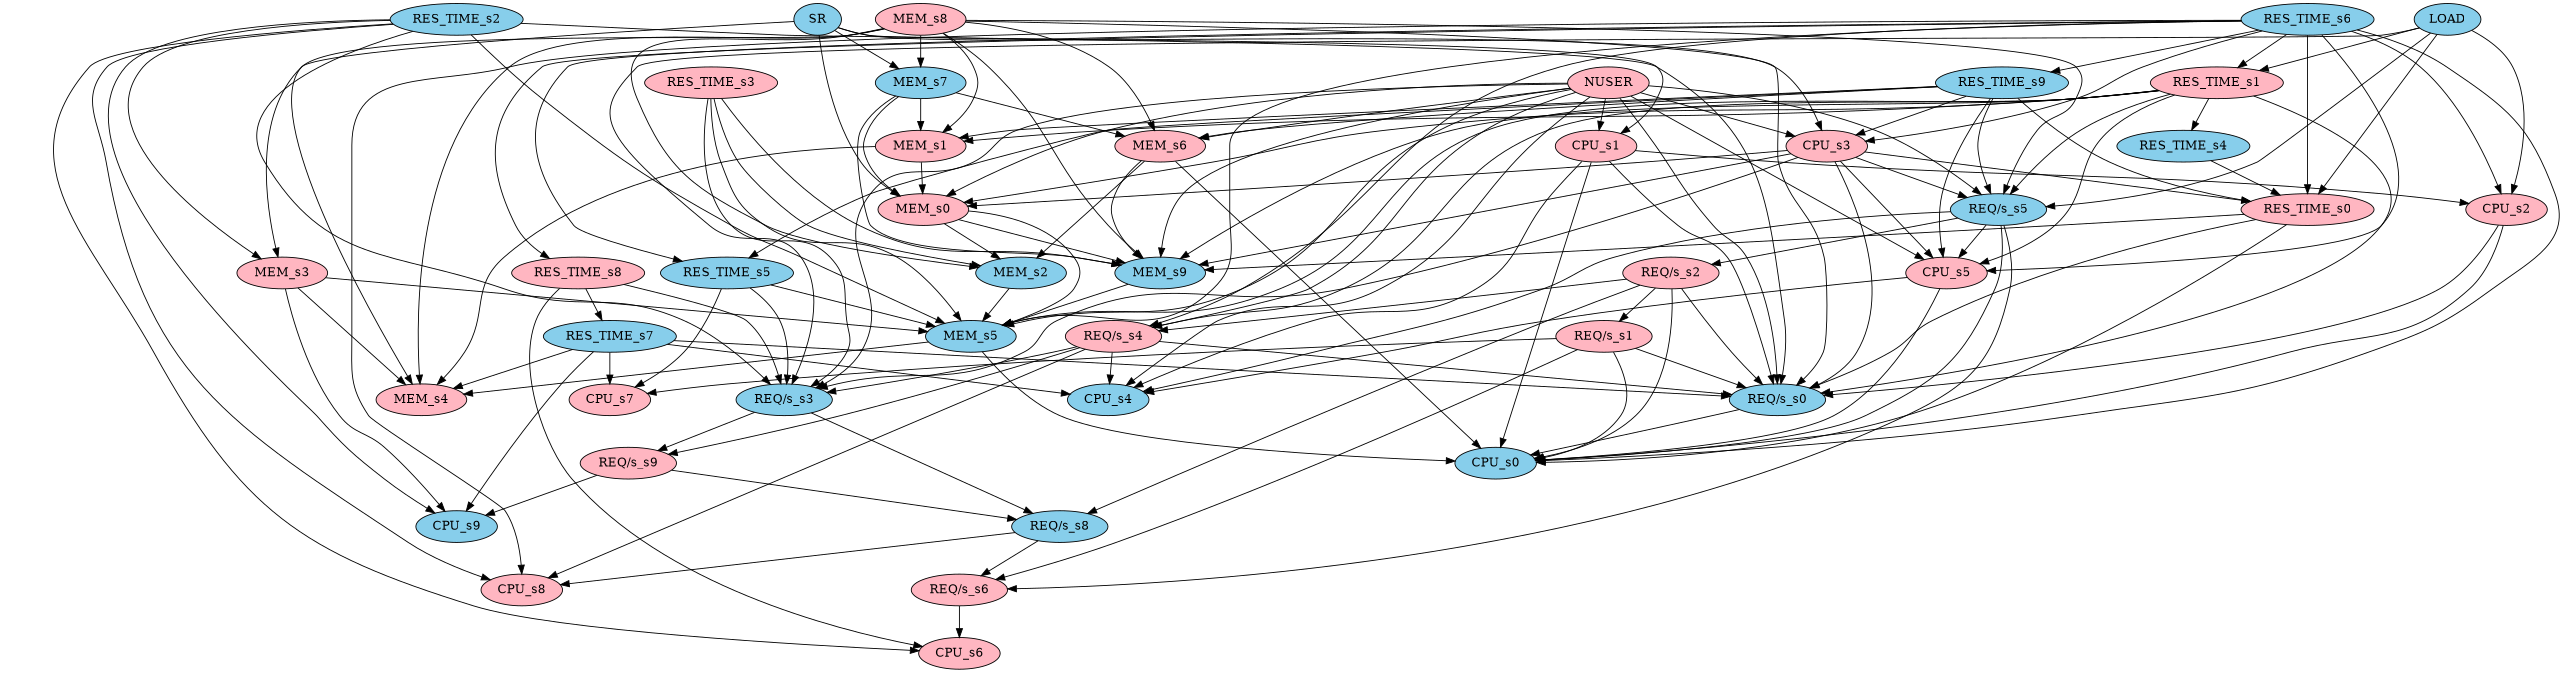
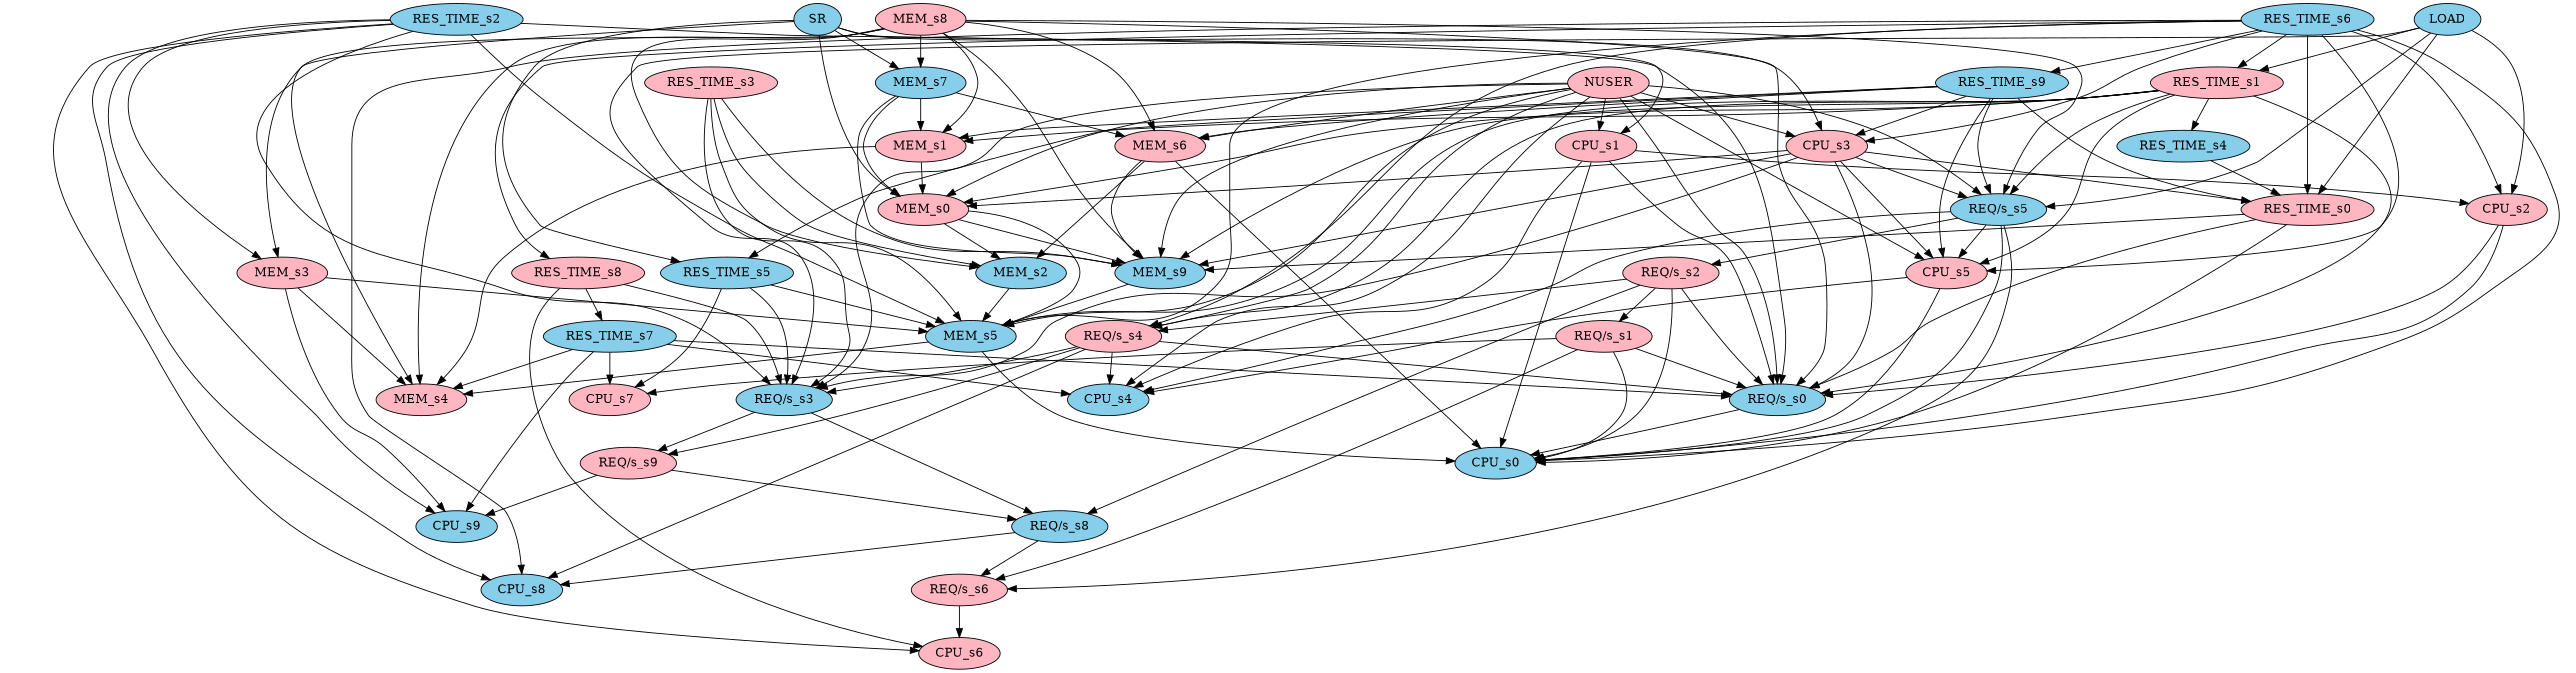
  strict digraph {
    node [fillcolor=lightpink style=filled]
    "REQ/s_s0" [fillcolor=skyblue]
    NUSER
    MEM_s0
    CPU_s1
    "REQ/s_s3" [fillcolor=skyblue]
    CPU_s3
    "REQ/s_s4"
    CPU_s4 [fillcolor=skyblue]
    "REQ/s_s5" [fillcolor=skyblue]
    CPU_s5
    MEM_s5 [fillcolor=skyblue]
    MEM_s6
    MEM_s9 [fillcolor=skyblue]
    CPU_s0 [fillcolor=skyblue]
    MEM_s2 [fillcolor=skyblue]
    CPU_s2
    "REQ/s_s8" [fillcolor=skyblue]
    "REQ/s_s9"
    RES_TIME_s0
-   CPU_s8
+   CPU_s8 [fillcolor=skyblue]
    "REQ/s_s6"
    "REQ/s_s2"
    MEM_s4
    CPU_s9 [fillcolor=skyblue]
    CPU_s6
    "REQ/s_s1"
    LOAD [fillcolor=skyblue]
    RES_TIME_s1
    MEM_s1
    RES_TIME_s4 [fillcolor=skyblue]
    SR [fillcolor=skyblue]
    MEM_s7 [fillcolor=skyblue]
    CPU_s7
    RES_TIME_s2 [fillcolor=skyblue]
    MEM_s3
    RES_TIME_s3
    RES_TIME_s5 [fillcolor=skyblue]
    RES_TIME_s6 [fillcolor=skyblue]
    RES_TIME_s8
    RES_TIME_s9 [fillcolor=skyblue]
    RES_TIME_s7 [fillcolor=skyblue]
    MEM_s8
    "REQ/s_s0" -> CPU_s0 [weight=0.35908499767134394]
    NUSER -> "REQ/s_s0" [weight=2.2177841056753334]
    NUSER -> MEM_s0 [weight=-1.2747193111444188]
    NUSER -> CPU_s1 [weight=5.7666785049890095]
    NUSER -> "REQ/s_s3" [weight=0.48429213781678077]
    NUSER -> CPU_s3 [weight=2.306646858964407]
    NUSER -> "REQ/s_s4" [weight=0.41349780349111476]
    NUSER -> CPU_s4 [weight=-0.373261886006937]
    NUSER -> "REQ/s_s5" [weight=1.2298603046655194]
    NUSER -> CPU_s5 [weight=-0.48467389024687374]
    NUSER -> MEM_s5 [weight=-0.728876091517304]
    NUSER -> MEM_s6 [weight=0.4285312941435116]
    NUSER -> MEM_s9 [weight=-1.1957779220239848]
    MEM_s0 -> MEM_s5 [weight=-0.32318703053702386]
    MEM_s0 -> MEM_s9 [weight=-0.4075980310830293]
    MEM_s0 -> MEM_s2 [weight=0.5164858981473283]
    CPU_s1 -> "REQ/s_s0" [weight=0.529483024037445]
    CPU_s1 -> CPU_s4 [weight=0.683497015865295]
    CPU_s1 -> CPU_s0 [weight=1.0557359365670802]
    CPU_s1 -> CPU_s2 [weight=1.1986411287560461]
    "REQ/s_s3" -> "REQ/s_s8" [weight=0.6975420774776974]
    "REQ/s_s3" -> "REQ/s_s9" [weight=0.41895155835922204]
    CPU_s3 -> "REQ/s_s0" [weight=-0.49202538608390356]
    CPU_s3 -> MEM_s0 [weight=0.5531188557164047]
    CPU_s3 -> "REQ/s_s3" [weight=0.7469304099189984]
    CPU_s3 -> "REQ/s_s5" [weight=1.0049343837684468]
    CPU_s3 -> CPU_s5 [weight=0.591711093696978]
    CPU_s3 -> MEM_s9 [weight=0.30225708339195956]
    CPU_s3 -> RES_TIME_s0 [weight=-0.4494318921847178]
    "REQ/s_s4" -> "REQ/s_s0" [weight=-0.711044507685892]
    "REQ/s_s4" -> "REQ/s_s3" [weight=0.5098333956186345]
    "REQ/s_s4" -> CPU_s4 [weight=2.0119120377677326]
    "REQ/s_s4" -> "REQ/s_s9" [weight=0.4002835732028439]
    "REQ/s_s4" -> CPU_s8 [weight=-0.3689536782077724]
    "REQ/s_s5" -> CPU_s4 [weight=-1.223872537411993]
    "REQ/s_s5" -> CPU_s5 [weight=1.5270179580700765]
    "REQ/s_s5" -> CPU_s0 [weight=1.9048628179492586]
    "REQ/s_s5" -> "REQ/s_s6" [weight=0.7272722050837399]
    "REQ/s_s5" -> "REQ/s_s2" [weight=0.9515873081268906]
    CPU_s5 -> CPU_s4 [weight=0.7994095966977968]
    CPU_s5 -> CPU_s0 [weight=-1.3783148086551824]
    MEM_s5 -> CPU_s0 [weight=-0.4670976558215315]
    MEM_s5 -> MEM_s4 [weight=0.3145273427295565]
    MEM_s6 -> MEM_s9 [weight=0.6416744192900816]
    MEM_s6 -> CPU_s0 [weight=0.4630641668206252]
    MEM_s6 -> MEM_s2 [weight=0.3956052609938338]
    MEM_s9 -> MEM_s5 [weight=0.6642819857784372]
    MEM_s2 -> MEM_s5 [weight=0.5621156095974194]
    CPU_s2 -> "REQ/s_s0" [weight=0.7632772741827363]
    CPU_s2 -> CPU_s0 [weight=0.7788524394023675]
    "REQ/s_s8" -> CPU_s8 [weight=0.7933767608378443]
    "REQ/s_s8" -> "REQ/s_s6" [weight=-0.30576505387651015]
    "REQ/s_s9" -> "REQ/s_s8" [weight=0.36048125798898106]
    "REQ/s_s9" -> CPU_s9 [weight=1.3115507626609033]
    RES_TIME_s0 -> "REQ/s_s0" [weight=-0.43080948202639435]
    RES_TIME_s0 -> MEM_s9 [weight=0.5015766052168779]
    RES_TIME_s0 -> CPU_s0 [weight=0.7526589061497866]
    "REQ/s_s6" -> CPU_s6 [weight=1.2075588258340746]
    "REQ/s_s2" -> "REQ/s_s0" [weight=-1.2396411961123919]
    "REQ/s_s2" -> "REQ/s_s4" [weight=0.4285790179252414]
    "REQ/s_s2" -> CPU_s0 [weight=-2.154961432354329]
    "REQ/s_s2" -> "REQ/s_s8" [weight=-0.42127005098627957]
    "REQ/s_s2" -> "REQ/s_s1" [weight=0.5716211344476628]
    "REQ/s_s1" -> "REQ/s_s0" [weight=-1.2377753550990331]
    "REQ/s_s1" -> CPU_s0 [weight=-1.9330254167380043]
    "REQ/s_s1" -> "REQ/s_s6" [weight=0.5791205247794549]
    "REQ/s_s1" -> CPU_s7 [weight=-0.3553848851182485]
    LOAD -> "REQ/s_s3" [weight=0.3798605882586395]
    LOAD -> "REQ/s_s5" [weight=-2.096158266239108]
    LOAD -> CPU_s2 [weight=-0.4922774685080743]
    LOAD -> RES_TIME_s0 [weight=0.5376953857042445]
    LOAD -> RES_TIME_s1 [weight=-0.3762316409957909]
    RES_TIME_s1 -> "REQ/s_s0" [weight=-0.909225276756742]
    RES_TIME_s1 -> MEM_s0 [weight=0.7228636394216422]
    RES_TIME_s1 -> "REQ/s_s4" [weight=-0.3046049240586232]
    RES_TIME_s1 -> "REQ/s_s5" [weight=0.6315800639980745]
    RES_TIME_s1 -> CPU_s5 [weight=0.36168397096688404]
    RES_TIME_s1 -> MEM_s5 [weight=0.44839588090073973]
    RES_TIME_s1 -> MEM_s9 [weight=0.9952429771631555]
    RES_TIME_s1 -> MEM_s1 [weight=0.7158289600281]
    RES_TIME_s1 -> RES_TIME_s4 [weight=1.0565095318726236]
    MEM_s1 -> MEM_s0 [weight=1.3975688616023108]
    MEM_s1 -> MEM_s4 [weight=0.6504054819395662]
    RES_TIME_s4 -> RES_TIME_s0 [weight=-0.9830883684098177]
    SR -> MEM_s0 [weight=-0.4021481337861982]
    SR -> CPU_s1 [weight=0.9110382513661198]
    SR -> CPU_s3 [weight=0.345241881787659]
    SR -> MEM_s4 [weight=0.4972375696894957]
    SR -> MEM_s7 [weight=0.31662593820910967]
    MEM_s7 -> MEM_s0 [weight=-0.6365650106302175]
    MEM_s7 -> MEM_s6 [weight=0.7358081027367962]
    MEM_s7 -> MEM_s9 [weight=0.3476478601811125]
    MEM_s7 -> MEM_s1 [weight=1.5161636211597391]
    RES_TIME_s2 -> "REQ/s_s0" [weight=-1.7971432886733538]
    RES_TIME_s2 -> "REQ/s_s3" [weight=-0.4677117153752744]
    RES_TIME_s2 -> MEM_s5 [weight=-1.961220706002615]
    RES_TIME_s2 -> CPU_s8 [weight=-0.8536888385802022]
    RES_TIME_s2 -> CPU_s9 [weight=-0.5710635994083194]
    RES_TIME_s2 -> CPU_s6 [weight=0.7030563845137023]
    RES_TIME_s2 -> MEM_s3 [weight=0.4830123277024673]
    MEM_s3 -> MEM_s5 [weight=-0.68996453592302]
    MEM_s3 -> MEM_s4 [weight=2.5939408585541286]
    MEM_s3 -> CPU_s9 [weight=0.403455013399589]
    RES_TIME_s3 -> "REQ/s_s3" [weight=-4.989768840093372]
    RES_TIME_s3 -> MEM_s5 [weight=-4.039220395483353]
    RES_TIME_s3 -> MEM_s9 [weight=-12.688828232453274]
    RES_TIME_s3 -> MEM_s2 [weight=-1.6120302720046928]
    RES_TIME_s5 -> "REQ/s_s3" [weight=1.5683733038356529]
    RES_TIME_s5 -> MEM_s5 [weight=5.578382453095988]
    RES_TIME_s5 -> CPU_s7 [weight=-4.074213106499797]
    RES_TIME_s6 -> CPU_s3 [weight=-2.72739197935204]
    RES_TIME_s6 -> "REQ/s_s4" [weight=-1.6062378220659361]
    RES_TIME_s6 -> CPU_s5 [weight=1.0531310338549318]
    RES_TIME_s6 -> MEM_s5 [weight=6.948314074636831]
    RES_TIME_s6 -> CPU_s0 [weight=-29.996696745879007]
    RES_TIME_s6 -> CPU_s2 [weight=1.8956332633161204]
    RES_TIME_s6 -> RES_TIME_s0 [weight=22.689986949625794]
    RES_TIME_s6 -> CPU_s8 [weight=2.4872700816801894]
    RES_TIME_s6 -> RES_TIME_s1 [weight=3.0802322871549936]
-   RES_TIME_s6 -> RES_TIME_s5 [weight=0.42106591076027117]
+   SR -> RES_TIME_s5 [weight=0.42106591076027117]
    RES_TIME_s6 -> RES_TIME_s8 [weight=0.36347359029777443]
    RES_TIME_s6 -> RES_TIME_s9 [weight=1.0101532656850467]
    RES_TIME_s8 -> "REQ/s_s3" [weight=1.769567126989024]
    RES_TIME_s8 -> CPU_s6 [weight=-2.2488915968990324]
    RES_TIME_s8 -> RES_TIME_s7 [weight=0.8190472398885337]
    RES_TIME_s9 -> CPU_s3 [weight=-13.474997489707471]
    RES_TIME_s9 -> "REQ/s_s5" [weight=-6.917266242570615]
    RES_TIME_s9 -> CPU_s5 [weight=2.0612089735300176]
    RES_TIME_s9 -> MEM_s6 [weight=-3.413080409167542]
    RES_TIME_s9 -> RES_TIME_s0 [weight=14.70454532147622]
    RES_TIME_s9 -> MEM_s1 [weight=4.662899220074495]
    RES_TIME_s9 -> RES_TIME_s5 [weight=0.3816734232510365]
    RES_TIME_s7 -> "REQ/s_s0" [weight=-8.297552007408795]
    RES_TIME_s7 -> CPU_s4 [weight=2.910673121353466]
    RES_TIME_s7 -> MEM_s4 [weight=0.4474036683975306]
    RES_TIME_s7 -> CPU_s9 [weight=2.346616725817741]
    RES_TIME_s7 -> CPU_s7 [weight=6.143915140472033]
    MEM_s8 -> "REQ/s_s0" [weight=-1.3897188547740265]
    MEM_s8 -> "REQ/s_s5" [weight=0.6491378693454007]
    MEM_s8 -> MEM_s6 [weight=0.9526249522667956]
    MEM_s8 -> MEM_s9 [weight=0.5621672971181016]
    MEM_s8 -> MEM_s2 [weight=-0.9053565631118873]
    MEM_s8 -> MEM_s4 [weight=-2.1770366842018767]
    MEM_s8 -> MEM_s1 [weight=-2.981894606667188]
    MEM_s8 -> MEM_s7 [weight=8.903594909216075]
    MEM_s8 -> MEM_s3 [weight=0.8092770841051271]
  }
